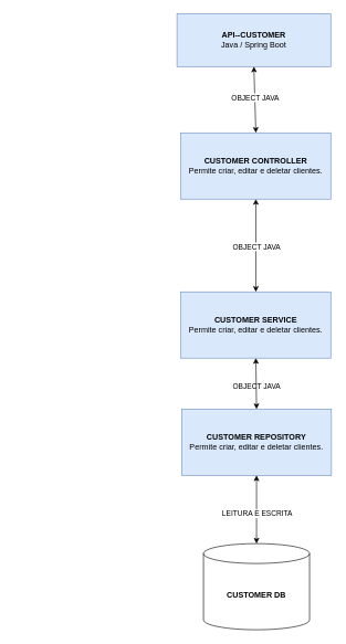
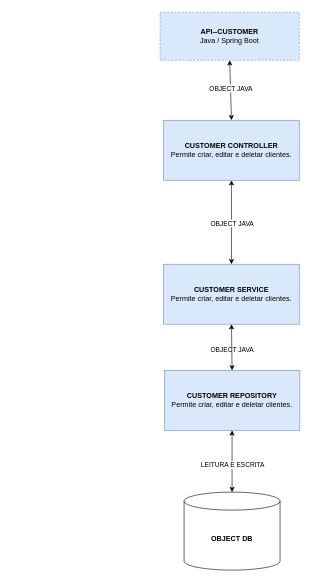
  <mxCell id="0" />
  <mxCell id="1" parent="0" />
  <mxCell id="2" value="&lt;font style=&quot;font-size: 12px;&quot;&gt;&lt;b style=&quot;border-color: var(--border-color);&quot;&gt;CUSTOMER CONTROLLER&lt;/b&gt;&lt;br style=&quot;border-color: var(--border-color);&quot;&gt;Permite criar, editar e deletar clientes.&lt;br&gt;&lt;/font&gt;" style="rounded=0;whiteSpace=wrap;html=1;fillColor=#dae8fc;strokeColor=#6c8ebf;" parent="1" vertex="1"><mxGeometry x="272" y="200" width="226" height="100" as="geometry" /></mxCell>
- <mxCell id="3" value="&lt;b&gt;API--CUSTOMER&lt;/b&gt;&lt;div&gt;Java / Spring Boot&lt;b&gt;&lt;br&gt;&lt;/b&gt;&lt;/div&gt;" style="rounded=0;whiteSpace=wrap;html=1;fillColor=#dae8fc;strokeColor=#6c8ebf;" parent="1" vertex="1"><mxGeometry x="266" y="20" width="232" height="80" as="geometry" /></mxCell>
+ <mxCell id="3" value="&lt;b&gt;API--CUSTOMER&lt;/b&gt;&lt;div&gt;Java / Spring Boot&lt;b&gt;&lt;br&gt;&lt;/b&gt;&lt;/div&gt;" style="rounded=0;whiteSpace=wrap;html=1;fillColor=#dae8fc;strokeColor=#6c8ebf;dashed=1;" parent="1" vertex="1"><mxGeometry x="266" y="20" width="232" height="80" as="geometry" /></mxCell>
  <mxCell id="4" value="&lt;font style=&quot;font-size: 12px;&quot;&gt;&lt;b style=&quot;border-color: var(--border-color);&quot;&gt;CUSTOMER REPOSITORY&lt;/b&gt;&lt;br style=&quot;border-color: var(--border-color);&quot;&gt;Permite criar, editar e deletar clientes.&lt;br&gt;&lt;/font&gt;" style="rounded=0;whiteSpace=wrap;html=1;fillColor=#dae8fc;strokeColor=#6c8ebf;" parent="1" vertex="1"><mxGeometry x="273" y="617" width="226" height="100" as="geometry" /></mxCell>
  <mxCell id="5" value="OBJECT JAVA" style="edgeLabel;html=1;align=center;verticalAlign=middle;resizable=0;points=[];" parent="1" connectable="0" vertex="1"><mxGeometry x="20" y="590.003" as="geometry"><mxPoint x="365" y="-8" as="offset" /></mxGeometry></mxCell>
  <mxCell id="6" value="&lt;font style=&quot;font-size: 12px;&quot;&gt;&lt;b style=&quot;border-color: var(--border-color);&quot;&gt;CUSTOMER SERVICE&lt;/b&gt;&lt;br style=&quot;border-color: var(--border-color);&quot;&gt;Permite criar, editar e deletar clientes.&lt;br&gt;&lt;/font&gt;" style="rounded=0;whiteSpace=wrap;html=1;fillColor=#dae8fc;strokeColor=#6c8ebf;" parent="1" vertex="1"><mxGeometry x="272" y="440" width="226" height="100" as="geometry" /></mxCell>
  <mxCell id="7" value="" style="endArrow=classic;startArrow=classic;html=1;rounded=0;entryX=0.5;entryY=1;entryDx=0;entryDy=0;exitX=0.5;exitY=0;exitDx=0;exitDy=0;" parent="1" source="6" target="2" edge="1"><mxGeometry width="50" height="50" relative="1" as="geometry"><mxPoint x="1169" y="530" as="sourcePoint" /><mxPoint x="1219" y="480" as="targetPoint" /></mxGeometry></mxCell>
  <mxCell id="8" value="OBJECT JAVA" style="edgeLabel;html=1;align=center;verticalAlign=middle;resizable=0;points=[];" parent="7" connectable="0" vertex="1"><mxGeometry x="-0.025" relative="1" as="geometry"><mxPoint y="-1" as="offset" /></mxGeometry></mxCell>
  <mxCell id="9" value="" style="endArrow=classic;startArrow=classic;html=1;rounded=0;entryX=0.5;entryY=1;entryDx=0;entryDy=0;exitX=0.5;exitY=0;exitDx=0;exitDy=0;" parent="1" source="4" target="6" edge="1"><mxGeometry width="50" height="50" relative="1" as="geometry"><mxPoint x="709" y="650" as="sourcePoint" /><mxPoint x="759" y="600" as="targetPoint" /></mxGeometry></mxCell>
  <mxCell id="10" value="" style="endArrow=classic;startArrow=classic;html=1;rounded=0;entryX=0.5;entryY=1;entryDx=0;entryDy=0;exitX=0.5;exitY=0;exitDx=0;exitDy=0;" parent="1" source="2" target="3" edge="1"><mxGeometry width="50" height="50" relative="1" as="geometry"><mxPoint x="519" y="530" as="sourcePoint" /><mxPoint x="569" y="480" as="targetPoint" /></mxGeometry></mxCell>
  <mxCell id="11" value="OBJECT JAVA" style="edgeLabel;html=1;align=center;verticalAlign=middle;resizable=0;points=[];" parent="10" connectable="0" vertex="1"><mxGeometry x="0.057" relative="1" as="geometry"><mxPoint y="-1" as="offset" /></mxGeometry></mxCell>
- <mxCell id="12" value="&lt;b&gt;CUSTOMER DB&lt;/b&gt;" style="shape=cylinder3;whiteSpace=wrap;html=1;boundedLbl=1;backgroundOutline=1;size=15;" parent="1" vertex="1"><mxGeometry x="306" y="820" width="160" height="130" as="geometry" /></mxCell>
+ <mxCell id="12" value="&lt;b&gt;OBJECT DB&lt;/b&gt;" style="shape=cylinder3;whiteSpace=wrap;html=1;boundedLbl=1;backgroundOutline=1;size=15;" parent="1" vertex="1"><mxGeometry x="306" y="820" width="160" height="130" as="geometry" /></mxCell>
  <mxCell id="13" value="" style="endArrow=classic;startArrow=classic;html=1;rounded=0;exitX=0.5;exitY=1;exitDx=0;exitDy=0;entryX=0.5;entryY=0;entryDx=0;entryDy=0;entryPerimeter=0;" parent="1" source="4" target="12" edge="1"><mxGeometry width="50" height="50" relative="1" as="geometry"><mxPoint x="370" y="640" as="sourcePoint" /><mxPoint x="420" y="590" as="targetPoint" /></mxGeometry></mxCell>
  <mxCell id="14" value="LEITURA E ESCRITA" style="edgeLabel;html=1;align=center;verticalAlign=middle;resizable=0;points=[];" parent="13" connectable="0" vertex="1"><mxGeometry x="0.123" relative="1" as="geometry"><mxPoint y="-1" as="offset" /></mxGeometry></mxCell>
